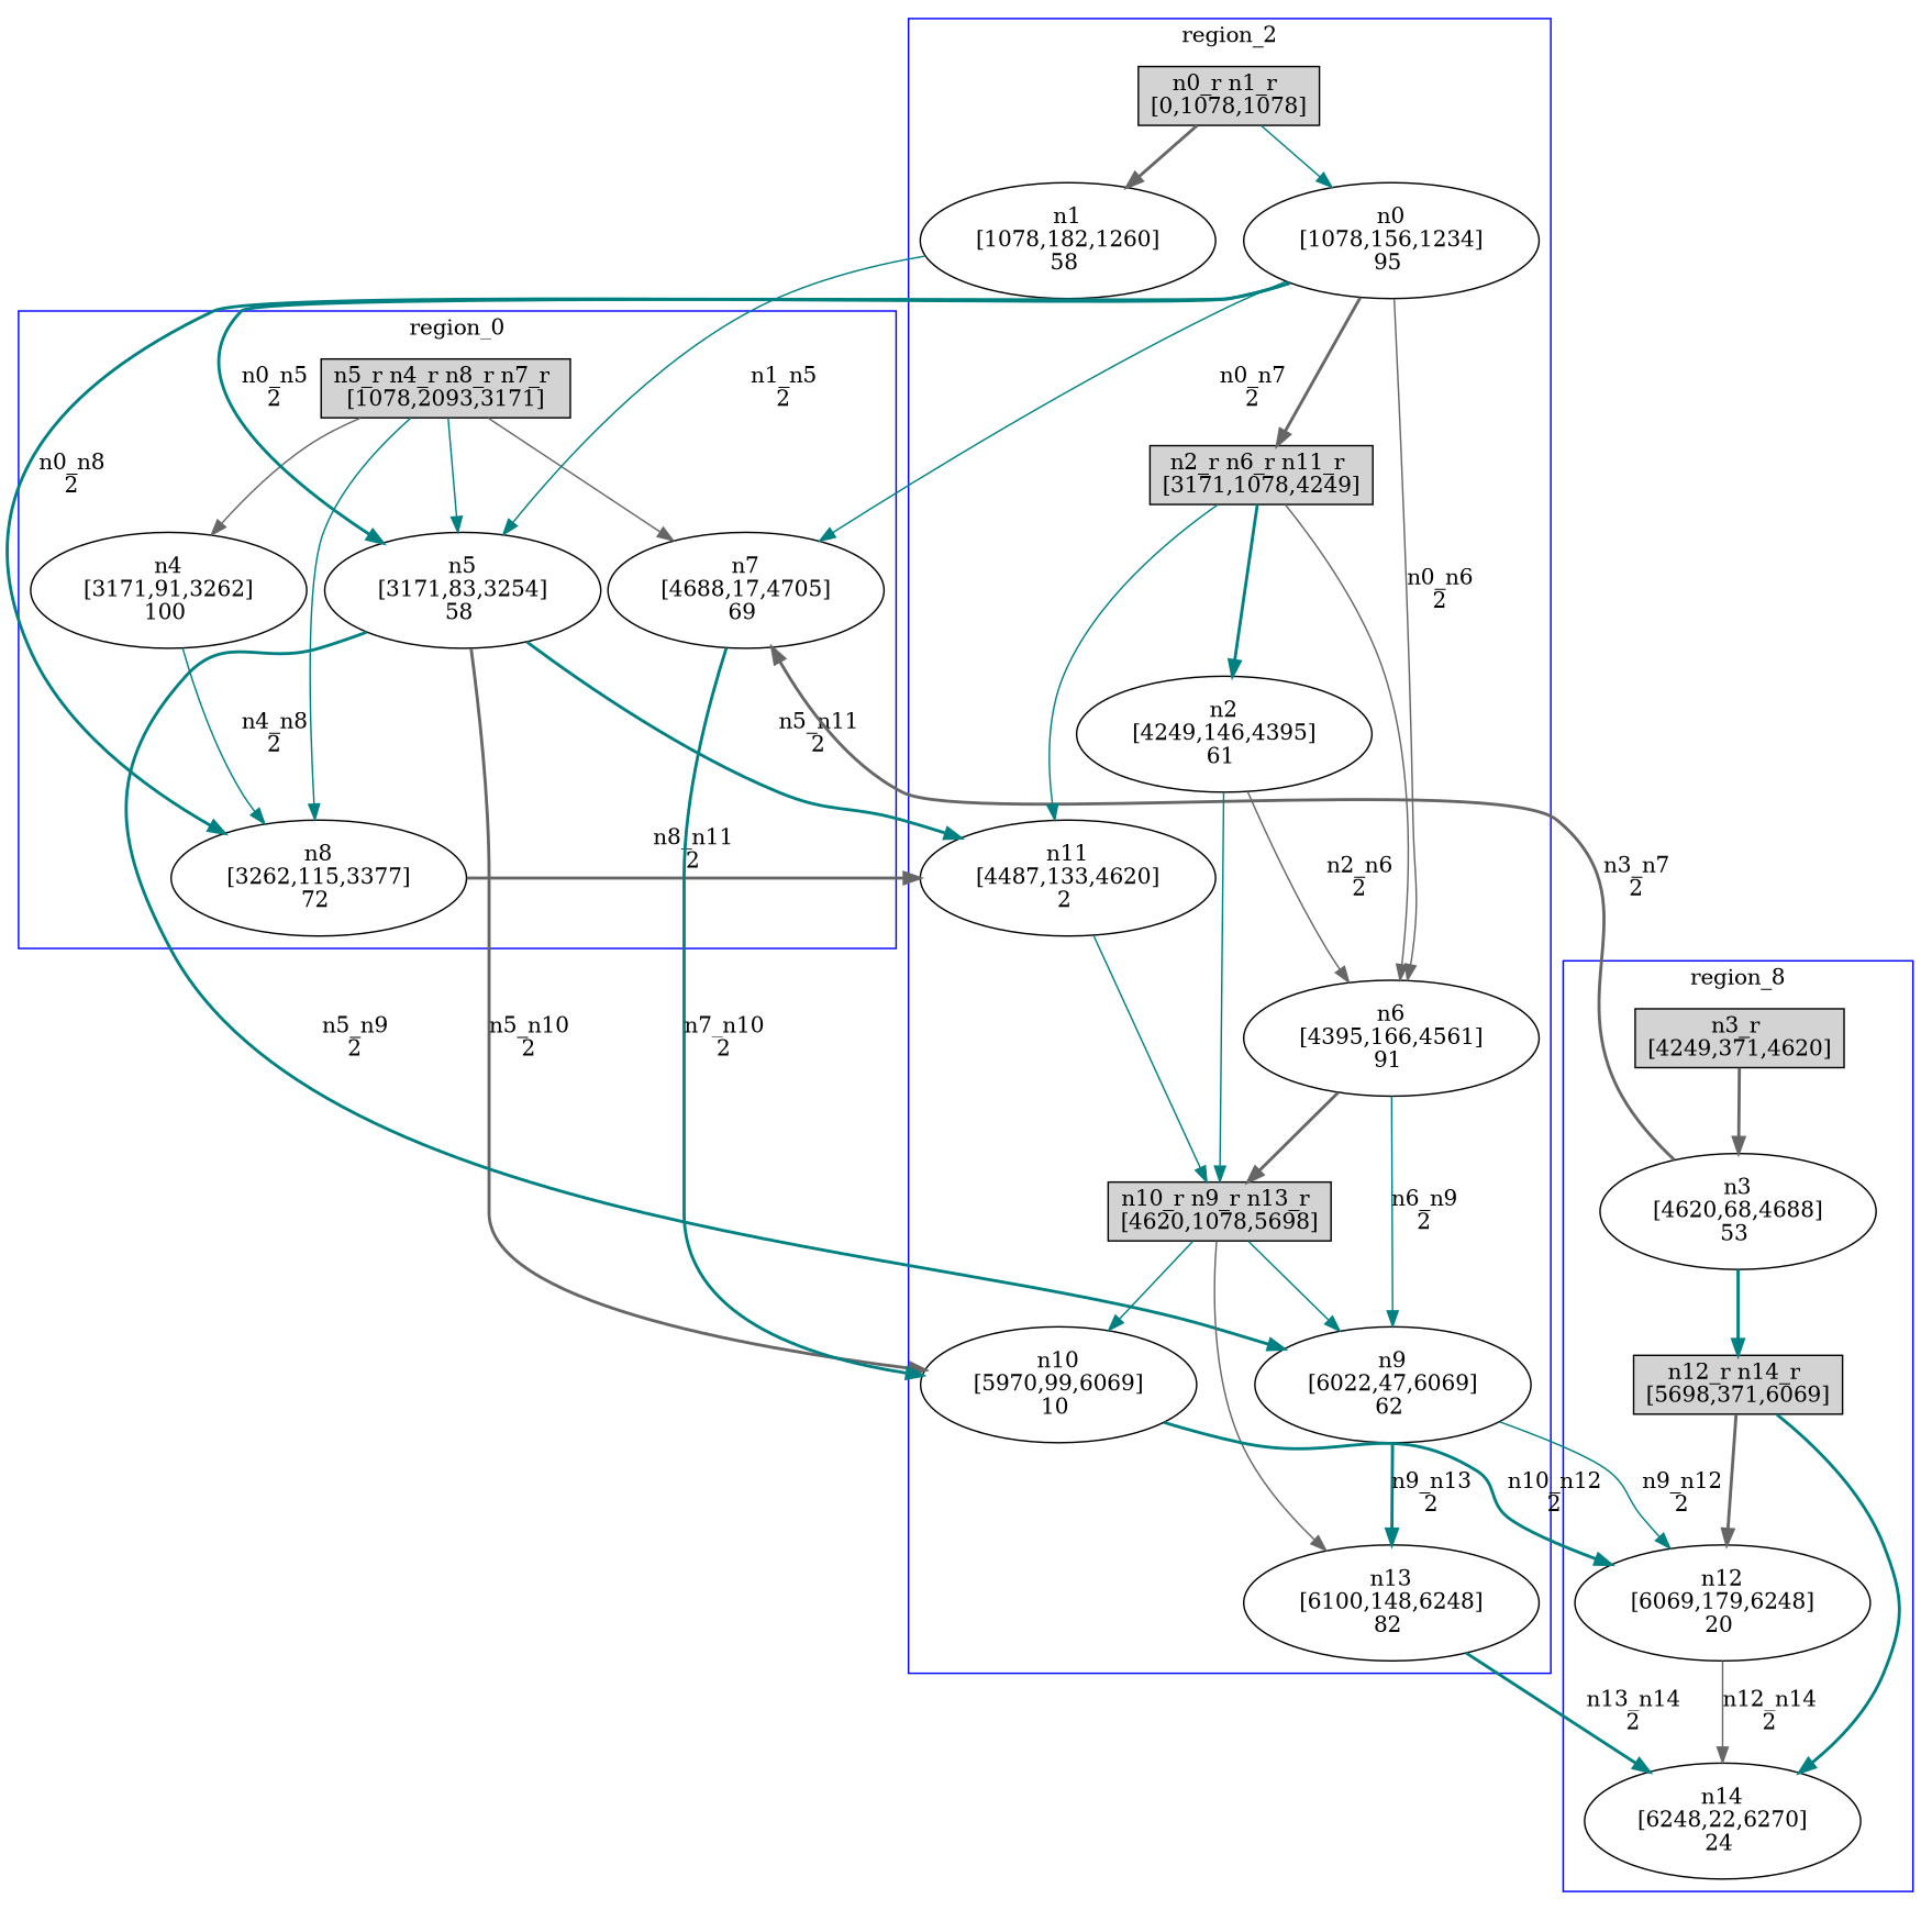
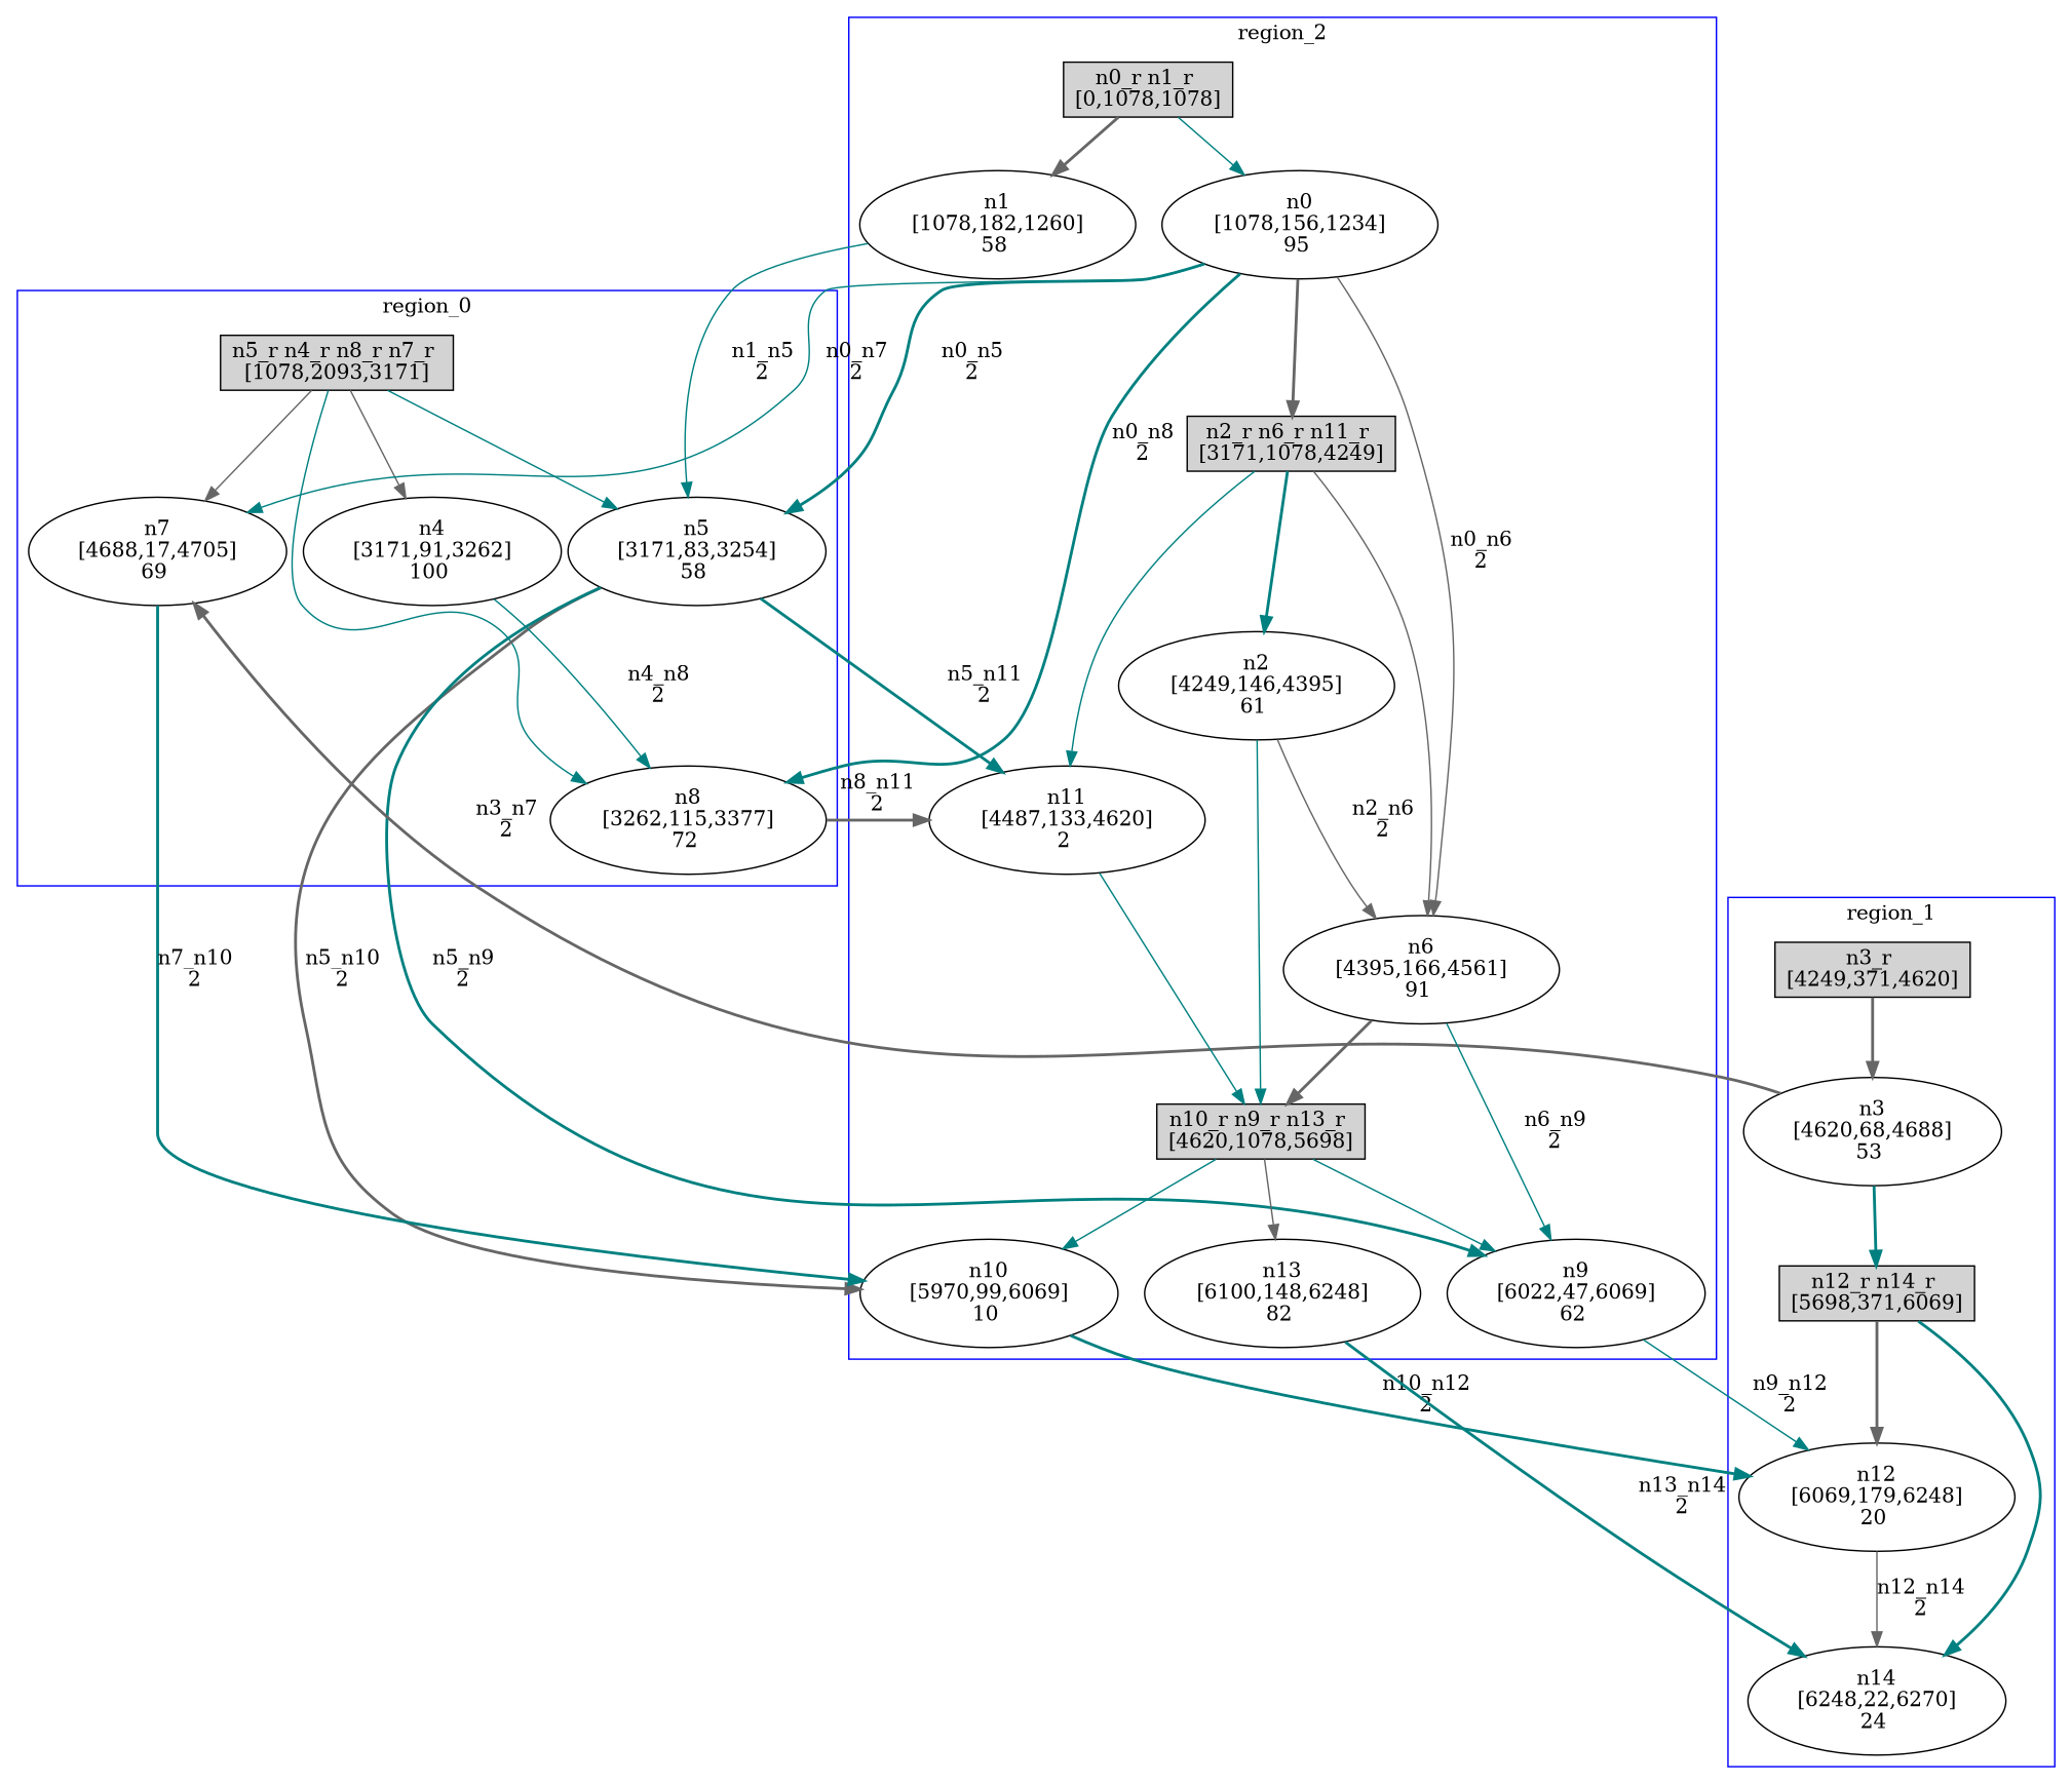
  digraph {
    edge [color=teal style=solid]
    n1 [label="n5_r n4_r n8_r n7_r \n[1078,2093,3171]" shape=box style=filled]
    n2 [label="n5\n[3171,83,3254]\n58 "]
    n3 [label="n4\n[3171,91,3262]\n100 "]
    n4 [label="n8\n[3262,115,3377]\n72 "]
    n5 [label="n7\n[4688,17,4705]\n69 "]
    n6 [label="n3_r \n[4249,371,4620]" shape=box style=filled]
    n7 [label="n3\n[4620,68,4688]\n53 "]
    n8 [label="n12_r n14_r \n[5698,371,6069]" shape=box style=filled]
    n9 [label="n12\n[6069,179,6248]\n20 "]
    n10 [label="n14\n[6248,22,6270]\n24 "]
    n11 [label="n0_r n1_r \n[0,1078,1078]" shape=box style=filled]
    n12 [label="n0\n[1078,156,1234]\n95 "]
    n13 [label="n1\n[1078,182,1260]\n58 "]
    n14 [label="n2_r n6_r n11_r \n[3171,1078,4249]" shape=box style=filled]
    n15 [label="n2\n[4249,146,4395]\n61 "]
    n16 [label="n6\n[4395,166,4561]\n91 "]
    n17 [label="n11\n[4487,133,4620]\n2 "]
    n18 [label="n10_r n9_r n13_r \n[4620,1078,5698]" shape=box style=filled]
    n19 [label="n10\n[5970,99,6069]\n10 "]
    n20 [label="n9\n[6022,47,6069]\n62 "]
    n21 [label="n13\n[6100,148,6248]\n82 "]
    subgraph cluster_1 {
      color=blue
      label=region_0
      stytle=filled
      n1
      n2
      n3
      n4
      n5
    }
    subgraph cluster_2 {
      color=blue
-     label=region_8
+     label=region_1
      stytle=filled
      n6
      n7
      n8
      n9
      n10
    }
    subgraph cluster_3 {
      color=blue
      label=region_2
      stytle=filled
      n11
      n12
      n13
      n14
      n15
      n16
      n17
      n18
      n19
      n20
      n21
    }
    n1 -> n2
    n1 -> n3 [color=gray40]
    n1 -> n4
    n1 -> n5 [color=gray40]
    n2 -> n17 [label="n5_n11\n2" style=bold]
    n2 -> n19 [color=gray40 label="n5_n10\n2" style=bold]
    n2 -> n20 [label="n5_n9\n2" style=bold]
    n3 -> n4 [label="n4_n8\n2"]
    n4 -> n17 [color=gray40 label="n8_n11\n2" style=bold]
    n5 -> n19 [label="n7_n10\n2" style=bold]
    n6 -> n7 [color=gray40 style=bold]
    n7 -> n5 [color=gray40 label="n3_n7\n2" style=bold]
    n7 -> n8 [style=bold]
    n8 -> n9 [color=gray40 style=bold]
    n8 -> n10 [style=bold]
    n9 -> n10 [color=gray40 label="n12_n14\n2"]
    n11 -> n12
    n11 -> n13 [color=gray40 style=bold]
    n12 -> n2 [label="n0_n5\n2" style=bold]
    n12 -> n4 [label="n0_n8\n2" style=bold]
    n12 -> n5 [label="n0_n7\n2"]
    n12 -> n14 [color=gray40 style=bold]
    n12 -> n16 [color=gray40 label="n0_n6\n2"]
    n13 -> n2 [label="n1_n5\n2"]
    n14 -> n15 [style=bold]
    n14 -> n16 [color=gray40]
    n14 -> n17
    n15 -> n16 [color=gray40 label="n2_n6\n2"]
    n15 -> n18
    n16 -> n18 [color=gray40 style=bold]
    n16 -> n20 [label="n6_n9\n2"]
    n17 -> n18
    n18 -> n19
    n18 -> n20
    n18 -> n21 [color=gray40]
    n19 -> n9 [label="n10_n12\n2" style=bold]
    n20 -> n9 [label="n9_n12\n2"]
-   n20 -> n21 [label="n9_n13\n2" style=bold]
    n21 -> n10 [label="n13_n14\n2" style=bold]
  }
